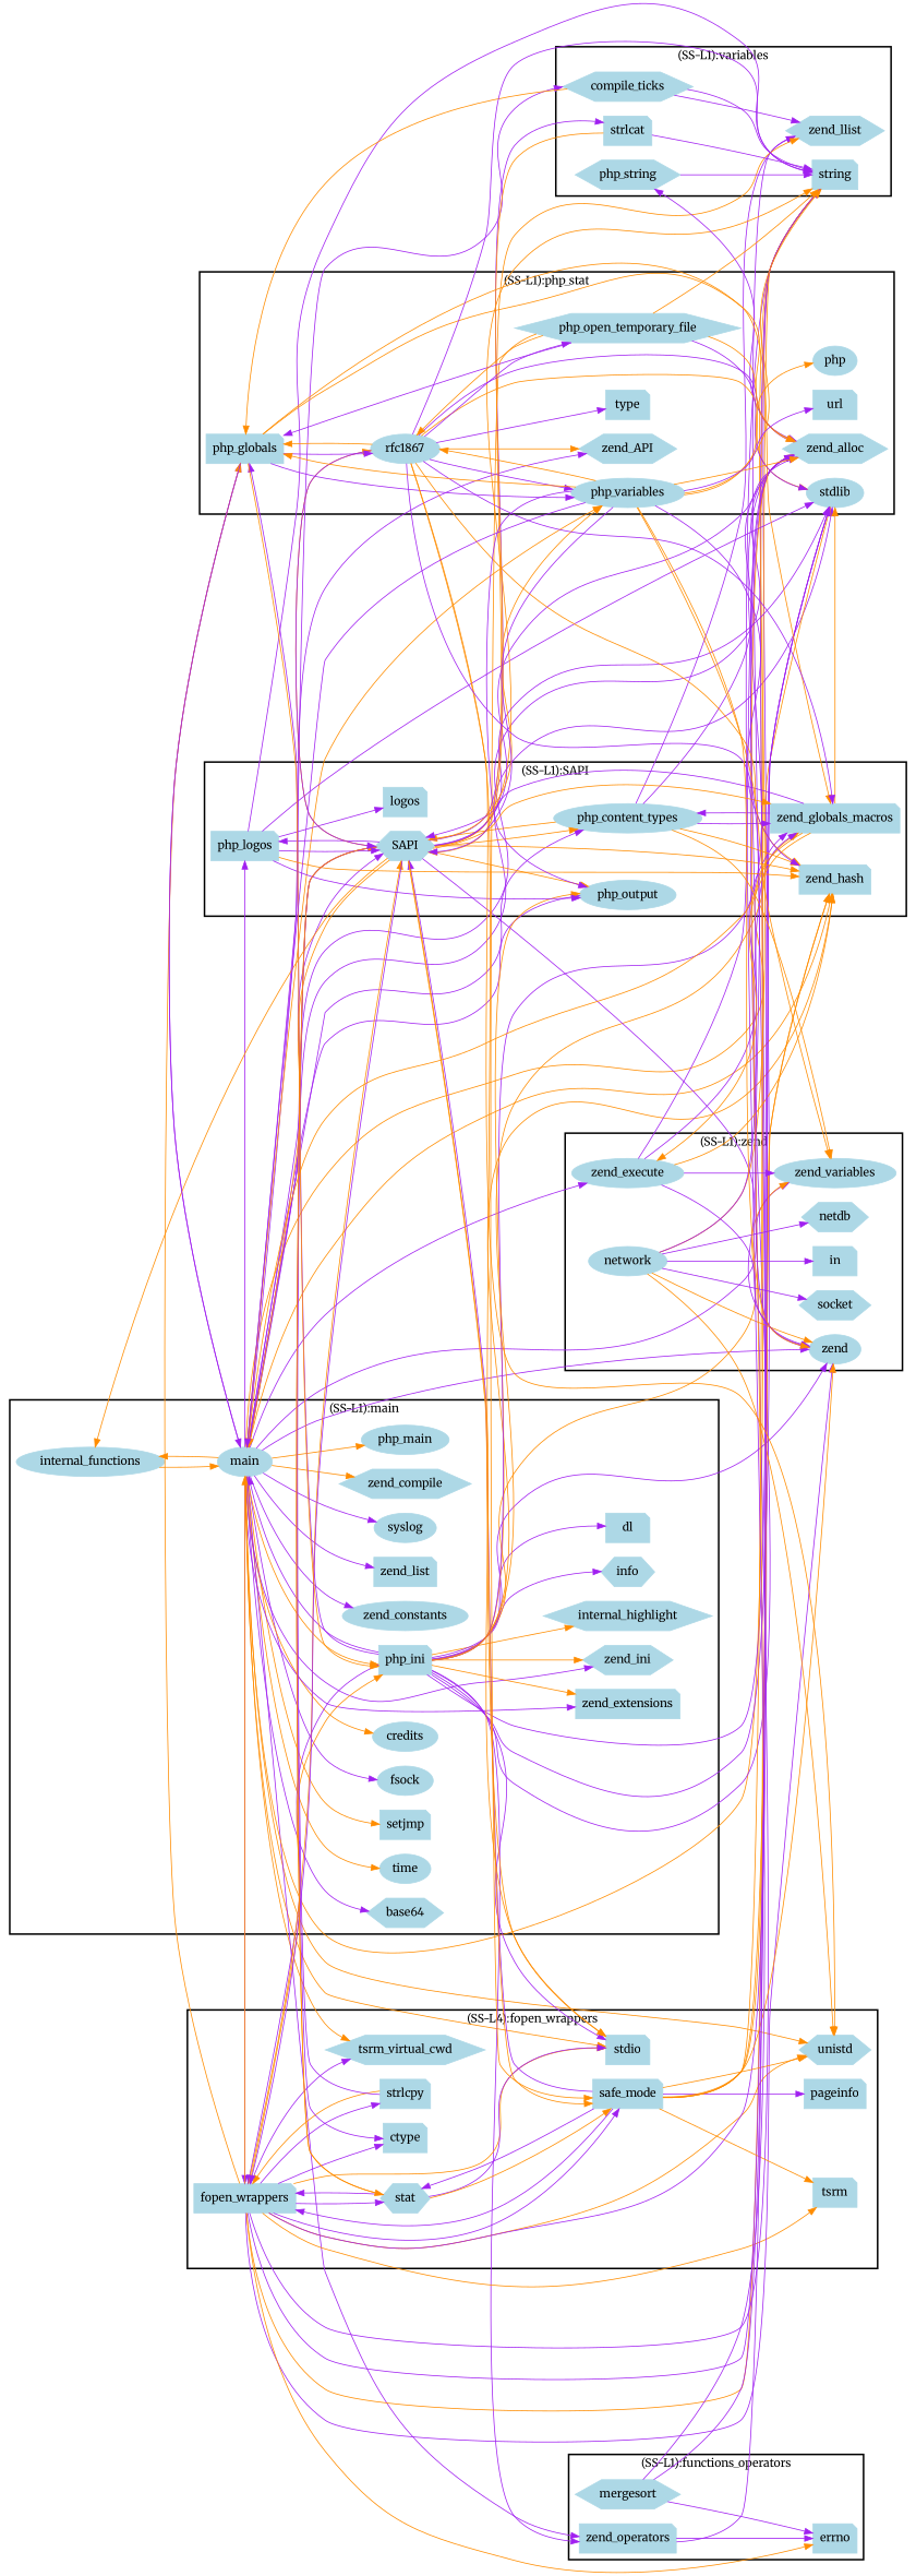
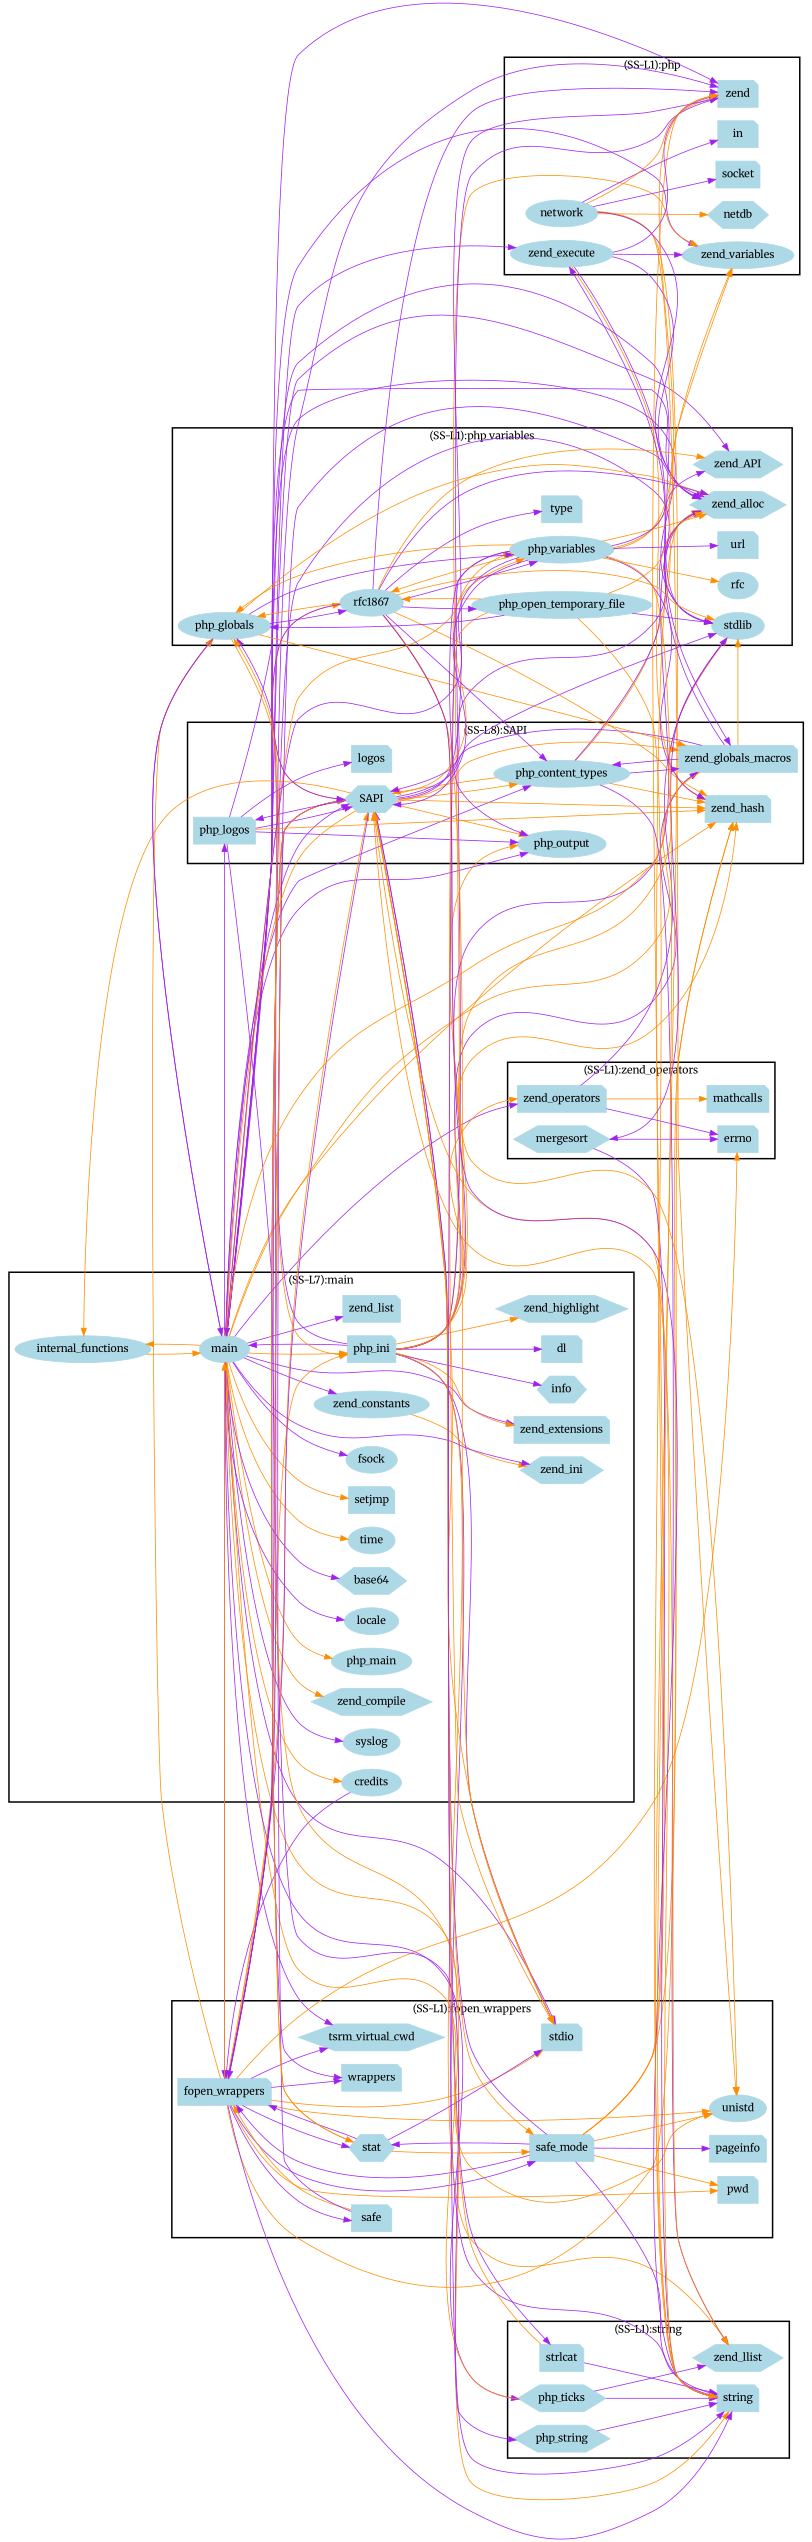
  digraph {
    fontname=Merriweather
    rankdir=LR
    node [color=lightblue fontcolor=black fontname=Merriweather shape=note style=filled]
    edge [color=purple font=6 fontname=Merriweather]
    n1 [label=internal_functions shape=ellipse]
    n2 [label=zend_constants shape=ellipse]
    n3 [label=zend_list]
    n4 [label=syslog shape=ellipse]
    n5 [label=zend_compile shape=hexagon]
    n6 [label=php_main shape=ellipse]
+   n7 [label=locale shape=ellipse]
    n8 [label=main shape=ellipse]
    n9 [label=base64 shape=hexagon]
    n10 [label=time shape=ellipse]
    n11 [label=setjmp]
    n12 [label=fsock shape=ellipse]
    n13 [label=credits shape=ellipse]
    n14 [label=dl]
    n15 [label=zend_extensions]
-   n16 [label=internal_highlight shape=hexagon]
+   n16 [label=zend_highlight shape=hexagon]
    n17 [label=zend_ini shape=hexagon]
    n18 [label=php_ini]
    n19 [label=info shape=hexagon]
-   n20 [label=ctype]
+   n20 [label=wrappers]
    n21 [label=fopen_wrappers]
    n22 [label=tsrm_virtual_cwd shape=hexagon]
-   n23 [label=strlcpy]
+   n23 [label=safe]
    n24 [label=stat shape=hexagon]
    n25 [label=stdio]
    n26 [label=pageinfo]
    n27 [label=safe_mode]
-   n28 [label=unistd shape=hexagon]
-   n29 [label=tsrm]
+   n28 [label=unistd shape=ellipse]
+   n29 [label=pwd]
    n30 [label=netdb shape=hexagon]
    n31 [label=network shape=ellipse]
-   n32 [label=socket shape=hexagon]
+   n32 [label=socket]
    n33 [label=in]
    n34 [label=zend_variables shape=ellipse]
    n35 [label=zend_execute shape=ellipse]
-   n36 [label=zend shape=ellipse]
+   n36 [label=zend]
+   n37 [label=mathcalls]
    n38 [label=zend_operators]
    n39 [label=errno]
    n40 [label=mergesort shape=hexagon]
    n41 [label=logos]
    n42 [label=php_output shape=ellipse]
    n43 [label=php_logos]
    n44 [label=php_content_types shape=ellipse]
    n45 [label=SAPI shape=hexagon]
    n46 [label=zend_globals_macros]
    n47 [label=zend_hash]
    n48 [label=strlcat]
    n49 [label=php_string shape=hexagon]
    n50 [label=string]
    n51 [label=zend_llist shape=hexagon]
-   n52 [label=compile_ticks shape=hexagon]
+   n52 [label=php_ticks shape=hexagon]
    n53 [label=zend_alloc shape=hexagon]
-   n54 [label=php_globals]
+   n54 [label=php_globals shape=ellipse]
    n55 [label=rfc1867 shape=ellipse]
    n56 [label=type]
    n57 [label=stdlib shape=ellipse]
-   n58 [label=php_open_temporary_file shape=hexagon]
-   n59 [label=php shape=ellipse]
+   n58 [label=php_open_temporary_file shape=ellipse]
+   n59 [label=rfc shape=ellipse]
    n60 [label=url]
    n61 [label=zend_API shape=hexagon]
    n62 [label=php_variables shape=ellipse]
    subgraph cluster_1 {
      color=black
-     label="(SS-L1):main"
+     label="(SS-L7):main"
      style=bold
      n1
      n2
      n3
      n4
      n5
      n6
+     n7
      n8
      n9
      n10
      n11
      n12
      n13
      n14
      n15
      n16
      n17
      n18
      n19
    }
    subgraph cluster_2 {
      color=black
-     label="(SS-L4):fopen_wrappers"
+     label="(SS-L1):fopen_wrappers"
      style=bold
      n20
      n21
      n22
      n23
      n24
      n25
      n26
      n27
      n28
      n29
    }
    subgraph cluster_3 {
      color=black
-     label="(SS-L1):zend"
+     label="(SS-L1):php"
      style=bold
      n30
      n31
      n32
      n33
      n34
      n35
      n36
    }
    subgraph cluster_4 {
      color=black
-     label="(SS-L1):functions_operators"
+     label="(SS-L1):zend_operators"
      style=bold
+     n37
      n38
      n39
      n40
    }
    subgraph cluster_5 {
      color=black
-     label="(SS-L1):SAPI"
+     label="(SS-L8):SAPI"
      style=bold
      n41
      n42
      n43
      n44
      n45
      n46
      n47
    }
    subgraph cluster_6 {
      color=black
-     label="(SS-L1):variables"
+     label="(SS-L1):string"
      style=bold
      n48
      n49
      n50
      n51
      n52
    }
    subgraph cluster_7 {
      color=black
-     label="(SS-L1):php_stat"
+     label="(SS-L1):php_variables"
      style=bold
      n53
      n54
      n55
      n56
      n57
      n58
      n59
      n60
      n61
      n62
    }
    n1 -> n8 [color=darkorange]
    n8 -> n1 [color=darkorange]
    n8 -> n2
    n8 -> n3
    n8 -> n4
    n8 -> n5 [color=darkorange]
    n8 -> n6 [color=darkorange]
+   n8 -> n7
    n8 -> n9
    n8 -> n10 [color=darkorange]
    n8 -> n11 [color=darkorange]
    n8 -> n12
    n8 -> n13 [color=darkorange]
    n8 -> n15
    n8 -> n17
    n8 -> n18 [color=darkorange]
    n8 -> n21
-   n8 -> n22 [color=darkorange]
-   n8 -> n25 [color=darkorange]
+   n8 -> n22
+   n8 -> n25
    n8 -> n28 [color=darkorange]
    n8 -> n34
    n8 -> n35
    n8 -> n36
    n8 -> n38
    n8 -> n42
    n8 -> n43
    n8 -> n44
    n8 -> n45
    n8 -> n46 [color=darkorange]
    n8 -> n47 [color=darkorange]
    n8 -> n50 [color=darkorange]
    n8 -> n52
    n8 -> n53
    n8 -> n54
    n8 -> n57
    n8 -> n61
    n8 -> n62 [color=darkorange]
    n18 -> n8
    n18 -> n14
    n18 -> n15 [color=darkorange]
    n18 -> n16 [color=darkorange]
-   n18 -> n17 [color=darkorange]
+   n2 -> n17 [color=darkorange]
    n18 -> n19
-   n18 -> n21
+   n13 -> n21
    n18 -> n25
    n18 -> n34 [color=darkorange]
    n18 -> n36
-   n18 -> n38
+   n18 -> n38 [color=darkorange]
    n18 -> n42 [color=darkorange]
    n18 -> n46
    n18 -> n47 [color=darkorange]
    n18 -> n50
-   n18 -> n51
+   n18 -> n51 [color=darkorange]
    n18 -> n53
    n18 -> n54
    n18 -> n57 [color=darkorange]
    n21 -> n8 [color=darkorange]
    n21 -> n18 [color=darkorange]
    n21 -> n20
    n21 -> n22
    n21 -> n23
    n21 -> n24
    n21 -> n25 [color=darkorange]
    n21 -> n27
    n21 -> n28 [color=darkorange]
    n21 -> n29 [color=darkorange]
    n21 -> n36
    n21 -> n39 [color=darkorange]
    n21 -> n45 [color=darkorange]
    n21 -> n47 [color=darkorange]
    n21 -> n50
    n21 -> n53
    n21 -> n54 [color=darkorange]
    n21 -> n57
    n23 -> n21 [color=darkorange]
    n23 -> n45
    n24 -> n21
    n24 -> n25
    n24 -> n27 [color=darkorange]
    n24 -> n45 [color=darkorange]
    n27 -> n21
    n27 -> n24
    n27 -> n26
    n27 -> n28 [color=darkorange]
    n27 -> n29 [color=darkorange]
    n27 -> n36 [color=darkorange]
    n27 -> n45
    n27 -> n47 [color=darkorange]
-   n27 -> n50 [color=darkorange]
+   n27 -> n50
    n27 -> n53 [color=darkorange]
    n31 -> n28 [color=darkorange]
-   n31 -> n30
+   n31 -> n30 [color=darkorange]
    n31 -> n32
    n31 -> n33
    n31 -> n36 [color=darkorange]
    n31 -> n50 [color=darkorange]
    n31 -> n53
    n35 -> n34
    n35 -> n36
    n35 -> n46
    n35 -> n47 [color=darkorange]
    n35 -> n53
+   n38 -> n37 [color=darkorange]
    n38 -> n39
    n38 -> n57
    n40 -> n39
    n40 -> n50
-   n40 -> n57
+   n57 -> n40
    n43 -> n41
    n43 -> n42
    n43 -> n45
    n43 -> n47 [color=darkorange]
    n43 -> n50
    n43 -> n57
    n44 -> n34 [color=darkorange]
    n44 -> n45 [color=darkorange]
    n44 -> n46
    n44 -> n47 [color=darkorange]
    n44 -> n51
    n44 -> n53
    n45 -> n1 [color=darkorange]
    n45 -> n8 [color=darkorange]
    n45 -> n20
    n45 -> n21
    n45 -> n24 [color=darkorange]
    n45 -> n25 [color=darkorange]
    n45 -> n27 [color=darkorange]
    n45 -> n36
    n45 -> n42 [color=darkorange]
    n45 -> n43
    n45 -> n44 [color=darkorange]
    n45 -> n46 [color=darkorange]
    n45 -> n47 [color=darkorange]
    n45 -> n48
-   n45 -> n50 [color=darkorange]
+   n50 -> n45 [color=darkorange]
    n45 -> n51 [color=darkorange]
    n45 -> n53
    n45 -> n55 [color=darkorange]
    n45 -> n57
    n45 -> n62 [color=darkorange]
    n46 -> n8 [color=darkorange]
-   n46 -> n35 [color=darkorange]
+   n46 -> n35
    n46 -> n44
    n46 -> n45
    n46 -> n57 [color=darkorange]
    n48 -> n45 [color=darkorange]
    n48 -> n50
    n49 -> n50
    n52 -> n50
    n52 -> n51
    n52 -> n54 [color=darkorange]
    n54 -> n8
    n54 -> n18 [color=darkorange]
    n54 -> n46 [color=darkorange]
    n54 -> n53 [color=darkorange]
    n54 -> n55
    n54 -> n62
    n55 -> n25 [color=darkorange]
    n55 -> n28 [color=darkorange]
    n55 -> n36
    n55 -> n45
-   n55 -> n46
+   n55 -> n44
    n55 -> n47 [color=darkorange]
    n55 -> n50
    n55 -> n53
    n55 -> n54 [color=darkorange]
    n55 -> n56
    n55 -> n57 [color=darkorange]
    n55 -> n58
    n55 -> n61 [color=darkorange]
    n55 -> n62
-   n58 -> n27 [color=darkorange]
+   n58 -> n25 [color=darkorange]
    n58 -> n50 [color=darkorange]
    n58 -> n53 [color=darkorange]
    n58 -> n54
    n58 -> n55 [color=darkorange]
    n58 -> n57
    n62 -> n8
    n62 -> n34 [color=darkorange]
    n62 -> n36 [color=darkorange]
    n62 -> n42
    n62 -> n45
    n62 -> n47
-   n53 -> n49
+   n62 -> n49
    n62 -> n50 [color=darkorange]
    n62 -> n53 [color=darkorange]
    n62 -> n54 [color=darkorange]
    n62 -> n55 [color=darkorange]
    n62 -> n59 [color=darkorange]
    n62 -> n60
+   n62 -> n61
  }
